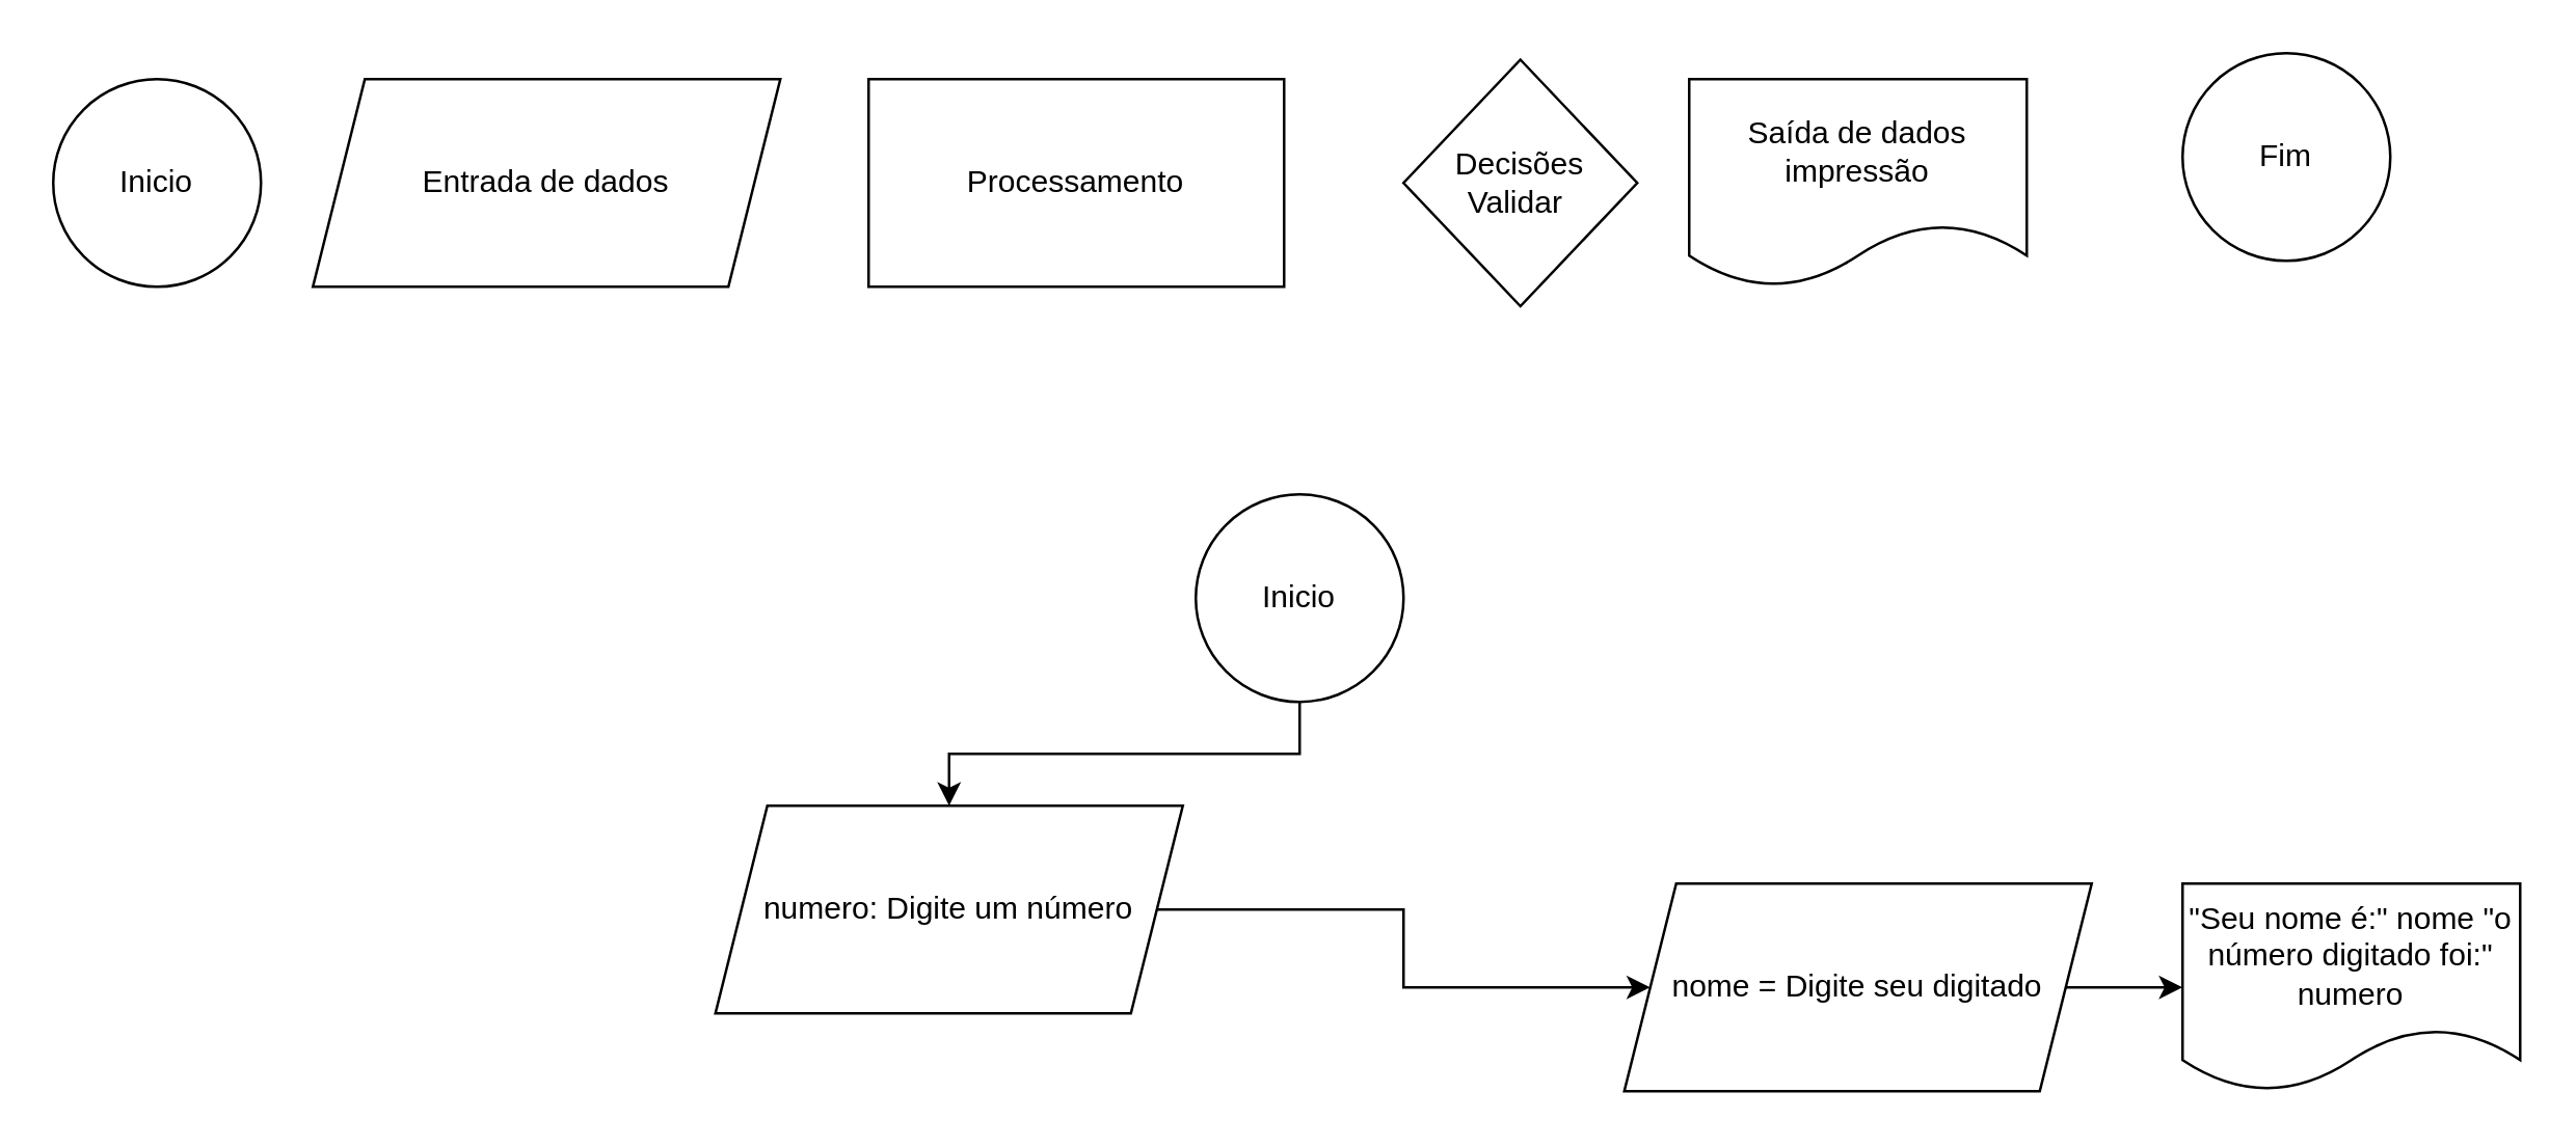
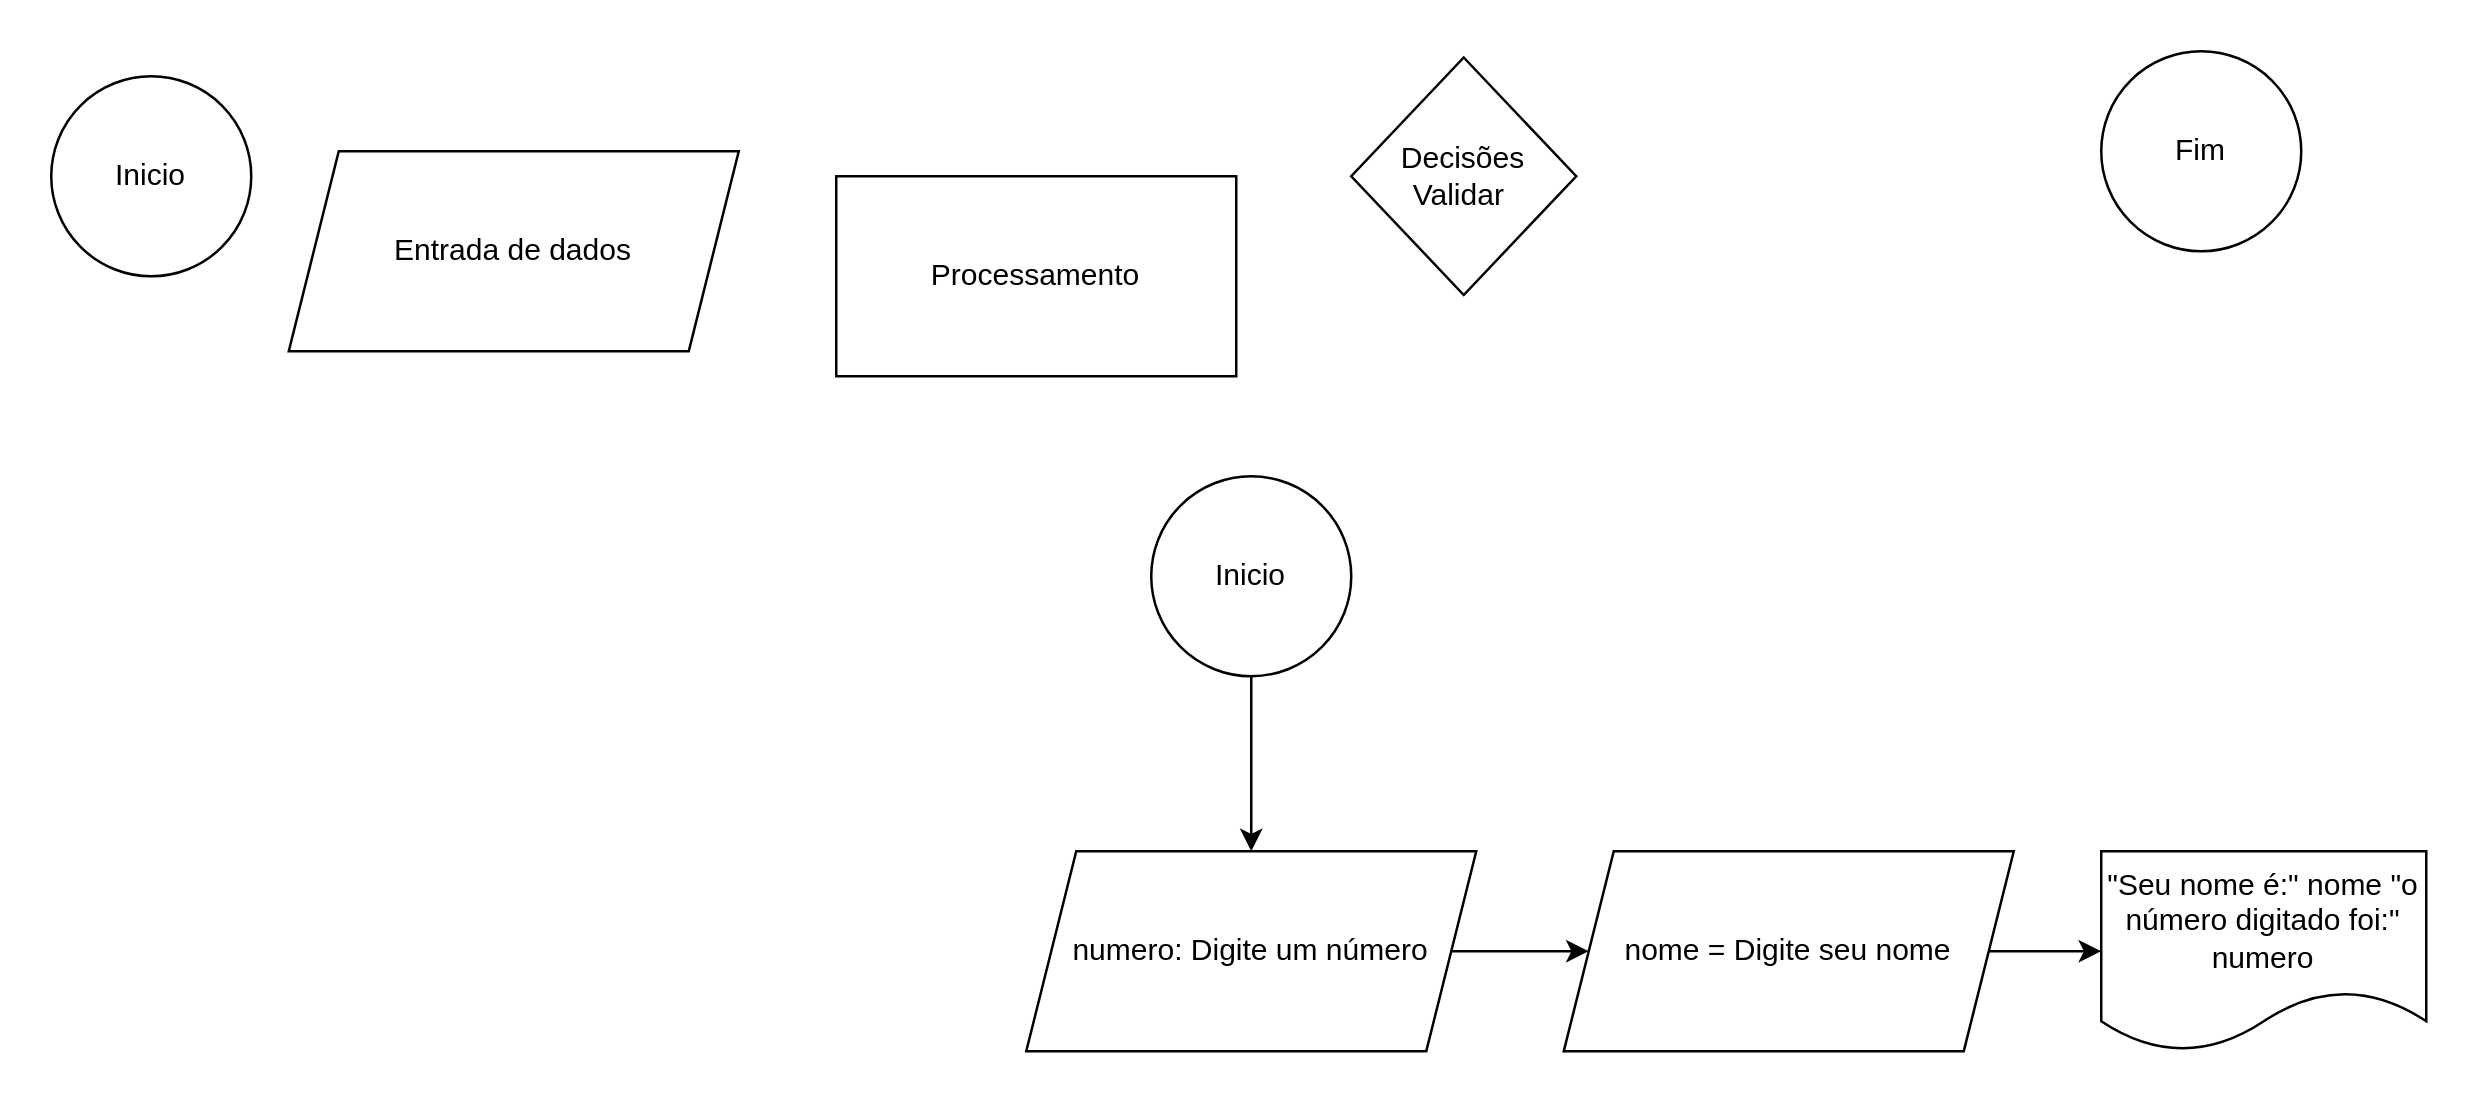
  <mxCell id="0" />
  <mxCell id="1" parent="0" />
  <mxCell id="2" value="Inicio" style="ellipse;whiteSpace=wrap;html=1;aspect=fixed;" parent="1" vertex="1"><mxGeometry x="20" y="30" width="80" height="80" as="geometry" /></mxCell>
  <mxCell id="3" value="Fim" style="ellipse;whiteSpace=wrap;html=1;aspect=fixed;" parent="1" vertex="1"><mxGeometry x="840" y="20" width="80" height="80" as="geometry" /></mxCell>
- <mxCell id="4" value="Entrada de dados" style="shape=parallelogram;perimeter=parallelogramPerimeter;whiteSpace=wrap;html=1;fixedSize=1;" parent="1" vertex="1"><mxGeometry x="120" y="30" width="180" height="80" as="geometry" /></mxCell>
- <mxCell id="5" value="Processamento" style="rounded=0;whiteSpace=wrap;html=1;" parent="1" vertex="1"><mxGeometry x="334" y="30" width="160" height="80" as="geometry" /></mxCell>
+ <mxCell id="4" value="Entrada de dados" style="shape=parallelogram;perimeter=parallelogramPerimeter;whiteSpace=wrap;html=1;fixedSize=1;" parent="1" vertex="1"><mxGeometry x="115" y="60" width="180" height="80" as="geometry" /></mxCell>
+ <mxCell id="5" value="Processamento" style="rounded=0;whiteSpace=wrap;html=1;" parent="1" vertex="1"><mxGeometry x="334" y="70" width="160" height="80" as="geometry" /></mxCell>
  <mxCell id="6" value="Decisões&lt;div&gt;Validar&amp;nbsp;&lt;/div&gt;" style="rhombus;whiteSpace=wrap;html=1;" parent="1" vertex="1"><mxGeometry x="540" y="22.5" width="90" height="95" as="geometry" /></mxCell>
- <mxCell id="7" value="Saída de dados impressão" style="shape=document;whiteSpace=wrap;html=1;boundedLbl=1;" vertex="1" parent="1"><mxGeometry x="650" y="30" width="130" height="80" as="geometry" /></mxCell>
  <mxCell id="8" style="edgeStyle=orthogonalEdgeStyle;rounded=0;orthogonalLoop=1;jettySize=auto;html=1;exitX=0.5;exitY=1;exitDx=0;exitDy=0;entryX=0.5;entryY=0;entryDx=0;entryDy=0;" edge="1" parent="1" source="9" target="11"><mxGeometry relative="1" as="geometry" /></mxCell>
  <mxCell id="9" value="Inicio" style="ellipse;whiteSpace=wrap;html=1;aspect=fixed;" vertex="1" parent="1"><mxGeometry x="460" y="190" width="80" height="80" as="geometry" /></mxCell>
  <mxCell id="10" style="edgeStyle=orthogonalEdgeStyle;rounded=0;orthogonalLoop=1;jettySize=auto;html=1;exitX=1;exitY=0.5;exitDx=0;exitDy=0;entryX=0;entryY=0.5;entryDx=0;entryDy=0;" edge="1" parent="1" source="11" target="13"><mxGeometry relative="1" as="geometry" /></mxCell>
- <mxCell id="11" value="numero: Digite um número" style="shape=parallelogram;perimeter=parallelogramPerimeter;whiteSpace=wrap;html=1;fixedSize=1;" vertex="1" parent="1"><mxGeometry x="275" y="310" width="180" height="80" as="geometry" /></mxCell>
+ <mxCell id="11" value="numero: Digite um número" style="shape=parallelogram;perimeter=parallelogramPerimeter;whiteSpace=wrap;html=1;fixedSize=1;" vertex="1" parent="1"><mxGeometry x="410" y="340" width="180" height="80" as="geometry" /></mxCell>
  <mxCell id="12" style="edgeStyle=orthogonalEdgeStyle;rounded=0;orthogonalLoop=1;jettySize=auto;html=1;exitX=1;exitY=0.5;exitDx=0;exitDy=0;entryX=0;entryY=0.5;entryDx=0;entryDy=0;" edge="1" parent="1" source="13" target="14"><mxGeometry relative="1" as="geometry" /></mxCell>
- <mxCell id="13" value="nome = Digite seu digitado" style="shape=parallelogram;perimeter=parallelogramPerimeter;whiteSpace=wrap;html=1;fixedSize=1;" vertex="1" parent="1"><mxGeometry x="625" y="340" width="180" height="80" as="geometry" /></mxCell>
+ <mxCell id="13" value="nome = Digite seu nome" style="shape=parallelogram;perimeter=parallelogramPerimeter;whiteSpace=wrap;html=1;fixedSize=1;" vertex="1" parent="1"><mxGeometry x="625" y="340" width="180" height="80" as="geometry" /></mxCell>
  <mxCell id="14" value="&quot;Seu nome é:&quot; nome &quot;o número digitado foi:&quot; numero" style="shape=document;whiteSpace=wrap;html=1;boundedLbl=1;" vertex="1" parent="1"><mxGeometry x="840" y="340" width="130" height="80" as="geometry" /></mxCell>
